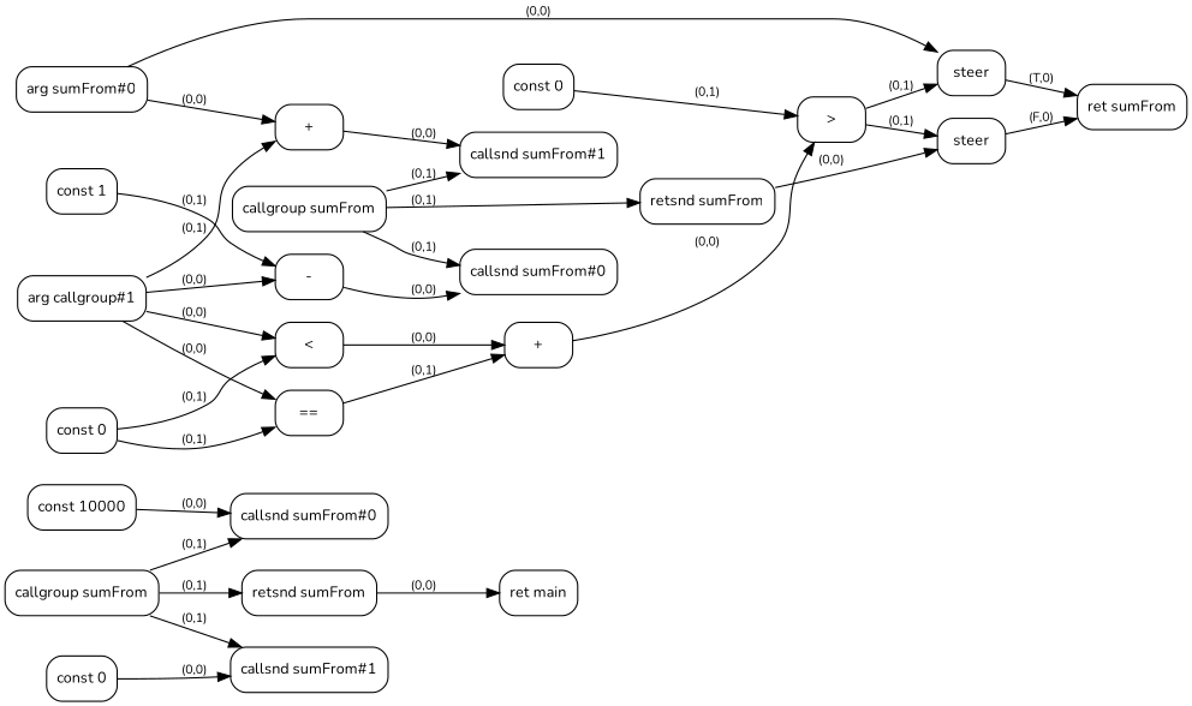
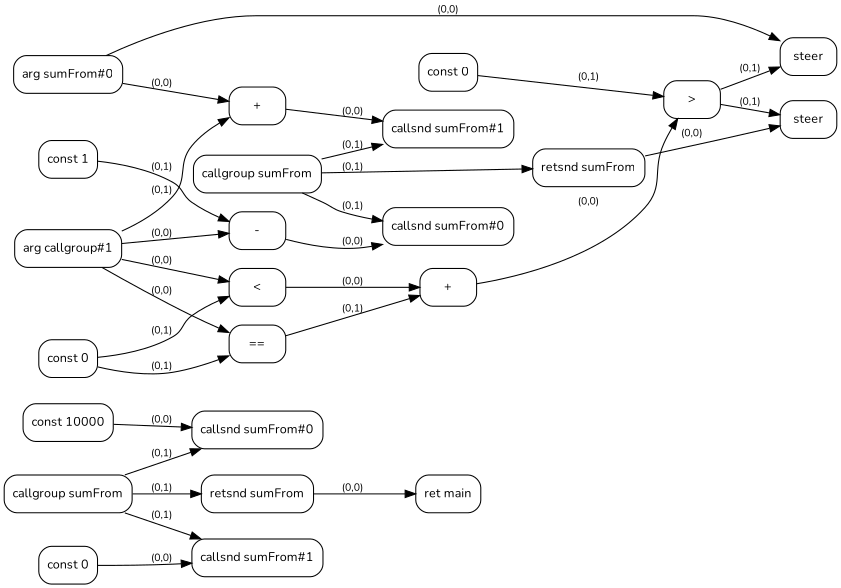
  digraph {
    fontname=Nunito
    rankdir=LR
    node [fontname=Nunito fontsize=12 shape=box style=rounded]
    edge [fontname=Nunito fontsize=10]
    n1 [label="const 10000"]
    n2 [label="callsnd sumFrom#0"]
    n3 [label="const 0"]
    n4 [label="callsnd sumFrom#1"]
    n5 [label="arg sumFrom#0"]
    n6 [label="+"]
    n7 [label=steer]
    n8 [label="callsnd sumFrom#1"]
-   n9 [label="ret sumFrom"]
    n10 [label="arg callgroup#1"]
    n11 [label="<"]
    n12 [label="=="]
    n13 [label="-"]
    n14 [label="+"]
    n15 [label="callsnd sumFrom#0"]
    n16 [label="const 0"]
    n17 [label=">"]
    n18 [label=steer]
    n19 [label="const 0"]
    n20 [label="const 1"]
    n21 [label="callgroup sumFrom"]
    n22 [label="retsnd sumFrom"]
    n23 [label="callgroup sumFrom"]
    n24 [label="retsnd sumFrom"]
    n25 [label="ret main"]
    n1 -> n2 [label="(0,0)"]
    n3 -> n4 [label="(0,0)"]
    n5 -> n6 [label="(0,0)"]
    n5 -> n7 [label="(0,0)"]
    n6 -> n8 [label="(0,0)"]
-   n7 -> n9 [label="(T,0)"]
    n10 -> n6 [label="(0,1)"]
    n10 -> n11 [label="(0,0)"]
    n10 -> n12 [label="(0,0)"]
    n10 -> n13 [label="(0,0)"]
    n11 -> n14 [label="(0,0)"]
    n12 -> n14 [label="(0,1)"]
    n13 -> n15 [label="(0,0)"]
    n14 -> n17 [label="(0,0)"]
    n16 -> n11 [label="(0,1)"]
    n16 -> n12 [label="(0,1)"]
    n17 -> n7 [label="(0,1)"]
    n17 -> n18 [label="(0,1)"]
-   n18 -> n9 [label="(F,0)"]
    n19 -> n17 [label="(0,1)"]
    n20 -> n13 [label="(0,1)"]
    n21 -> n8 [label="(0,1)"]
    n21 -> n15 [label="(0,1)"]
    n21 -> n22 [label="(0,1)"]
    n22 -> n18 [label="(0,0)"]
    n23 -> n2 [label="(0,1)"]
    n23 -> n4 [label="(0,1)"]
    n23 -> n24 [label="(0,1)"]
    n24 -> n25 [label="(0,0)"]
  }
